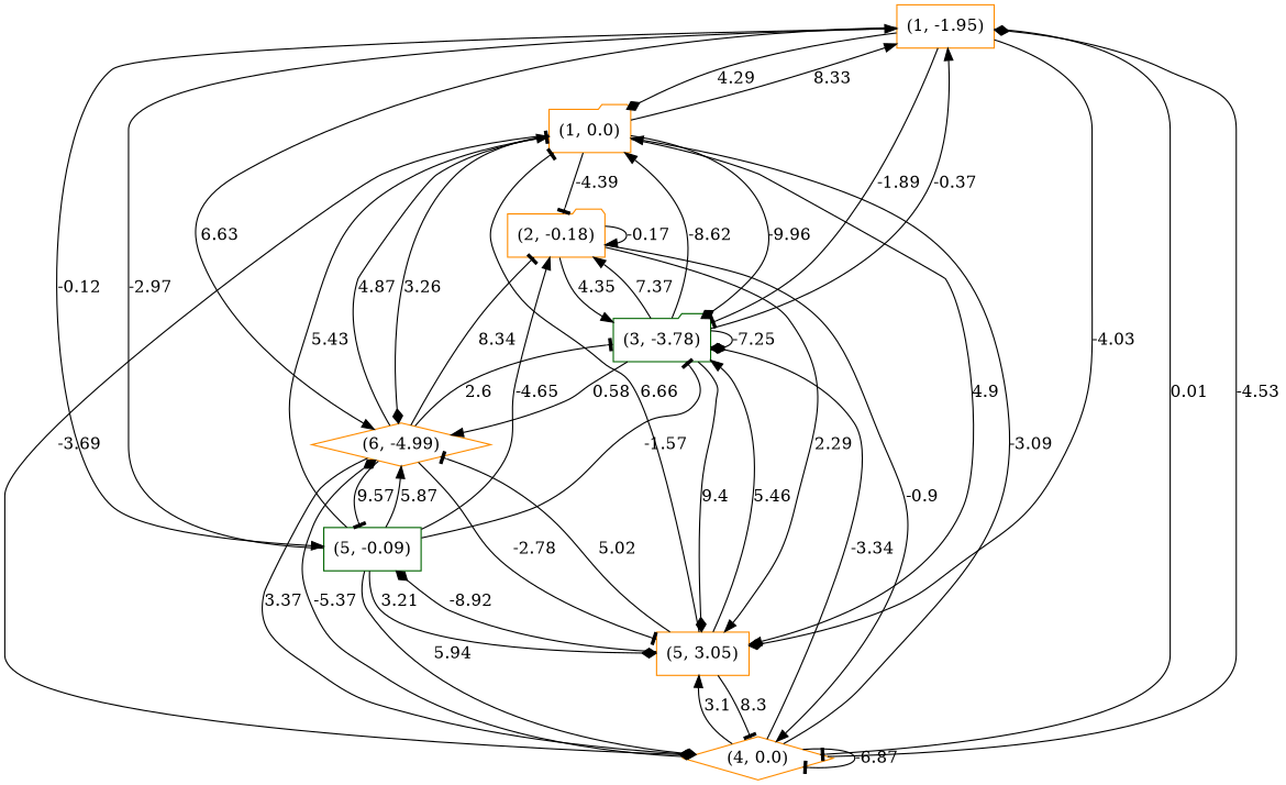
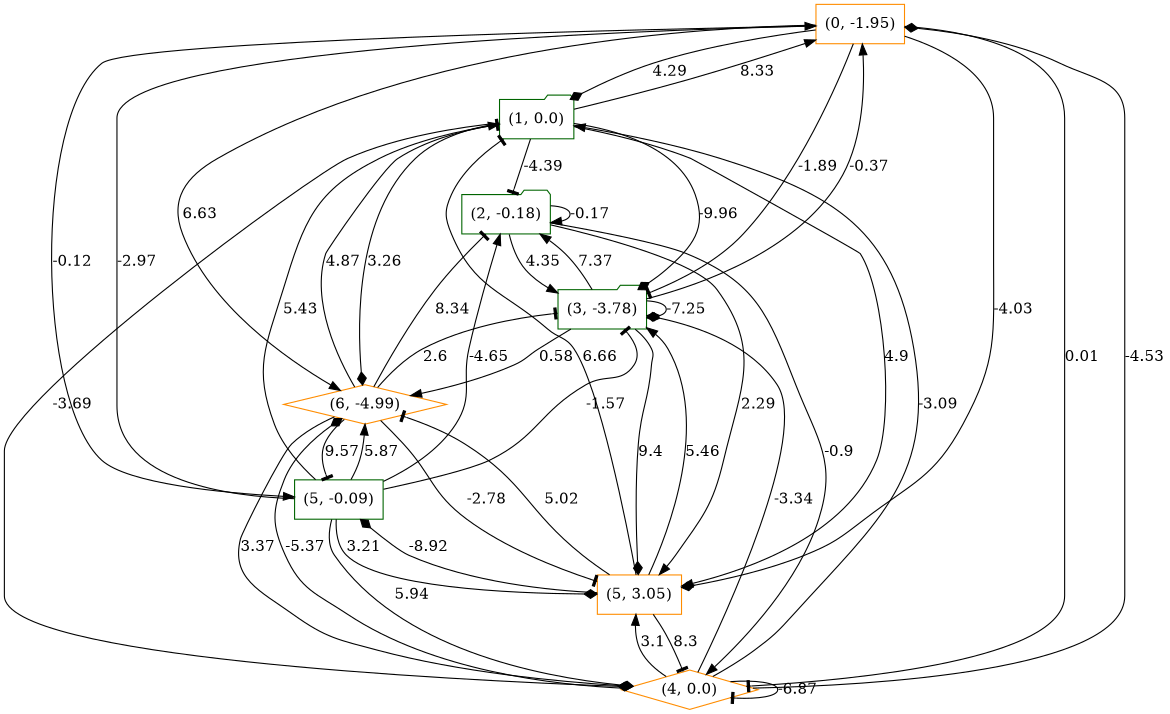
  digraph {
    node [color=darkorange shape=box]
    edge [arrowhead=normal]
-   n1 [label="(1, -1.95)"]
-   n2 [label="(1, 0.0)" shape=folder]
+   n1 [label="(0, -1.95)"]
+   n2 [color=darkgreen label="(1, 0.0)" shape=folder]
    n3 [color=darkgreen label="(3, -3.78)" shape=folder]
    n4 [label="(4, 0.0)" shape=diamond]
    n5 [label="(5, 3.05)"]
    n6 [label="(6, -4.99)" shape=diamond]
    n7 [color=darkgreen label="(5, -0.09)"]
-   n8 [label="(2, -0.18)" shape=folder]
+   n8 [color=darkgreen label="(2, -0.18)" shape=folder]
    n1 -> n2 [arrowhead=diamond label=4.29]
    n1 -> n3 [arrowhead=tee label=-1.89]
    n1 -> n4 [arrowhead=tee label=0.01]
    n1 -> n5 [arrowhead=diamond label=-4.03]
    n1 -> n6 [label=6.63]
    n1 -> n7 [label=-0.12]
    n2 -> n1 [label=8.33]
    n2 -> n3 [arrowhead=diamond label=-9.96]
    n2 -> n4 [arrowhead=diamond label=-3.69]
    n2 -> n5 [label=4.9]
    n2 -> n6 [arrowhead=diamond label=3.26]
    n2 -> n8 [arrowhead=tee label=-4.39]
    n3 -> n1 [label=-0.37]
-   n3 -> n2 [label=-8.62]
    n3 -> n3 [arrowhead=diamond label=-7.25]
    n3 -> n5 [arrowhead=diamond label=9.4]
    n3 -> n6 [label=0.58]
    n3 -> n8 [label=7.37]
    n4 -> n1 [arrowhead=diamond label=-4.53]
    n4 -> n2 [label=-3.09]
    n4 -> n3 [arrowhead=diamond label=-3.34]
    n4 -> n4 [arrowhead=tee label=-6.87]
    n4 -> n5 [label=3.1]
    n4 -> n6 [arrowhead=diamond label=-5.37]
    n5 -> n2 [arrowhead=tee label=6.66]
    n5 -> n3 [label=5.46]
    n5 -> n4 [arrowhead=tee label=8.3]
    n5 -> n6 [arrowhead=tee label=5.02]
    n5 -> n7 [arrowhead=diamond label=-8.92]
    n6 -> n2 [label=4.87]
    n6 -> n3 [arrowhead=tee label=2.6]
    n6 -> n4 [arrowhead=diamond label=3.37]
    n6 -> n5 [arrowhead=tee label=-2.78]
    n6 -> n7 [arrowhead=tee label=9.57]
    n6 -> n8 [arrowhead=tee label=8.34]
    n7 -> n1 [label=-2.97]
    n7 -> n2 [arrowhead=tee label=5.43]
    n7 -> n3 [arrowhead=tee label=-1.57]
    n7 -> n4 [arrowhead=diamond label=5.94]
    n7 -> n5 [arrowhead=diamond label=3.21]
    n7 -> n6 [label=5.87]
    n7 -> n8 [label=-4.65]
    n8 -> n3 [label=4.35]
    n8 -> n4 [label=-0.9]
    n8 -> n5 [label=2.29]
    n8 -> n8 [label=-0.17]
  }
